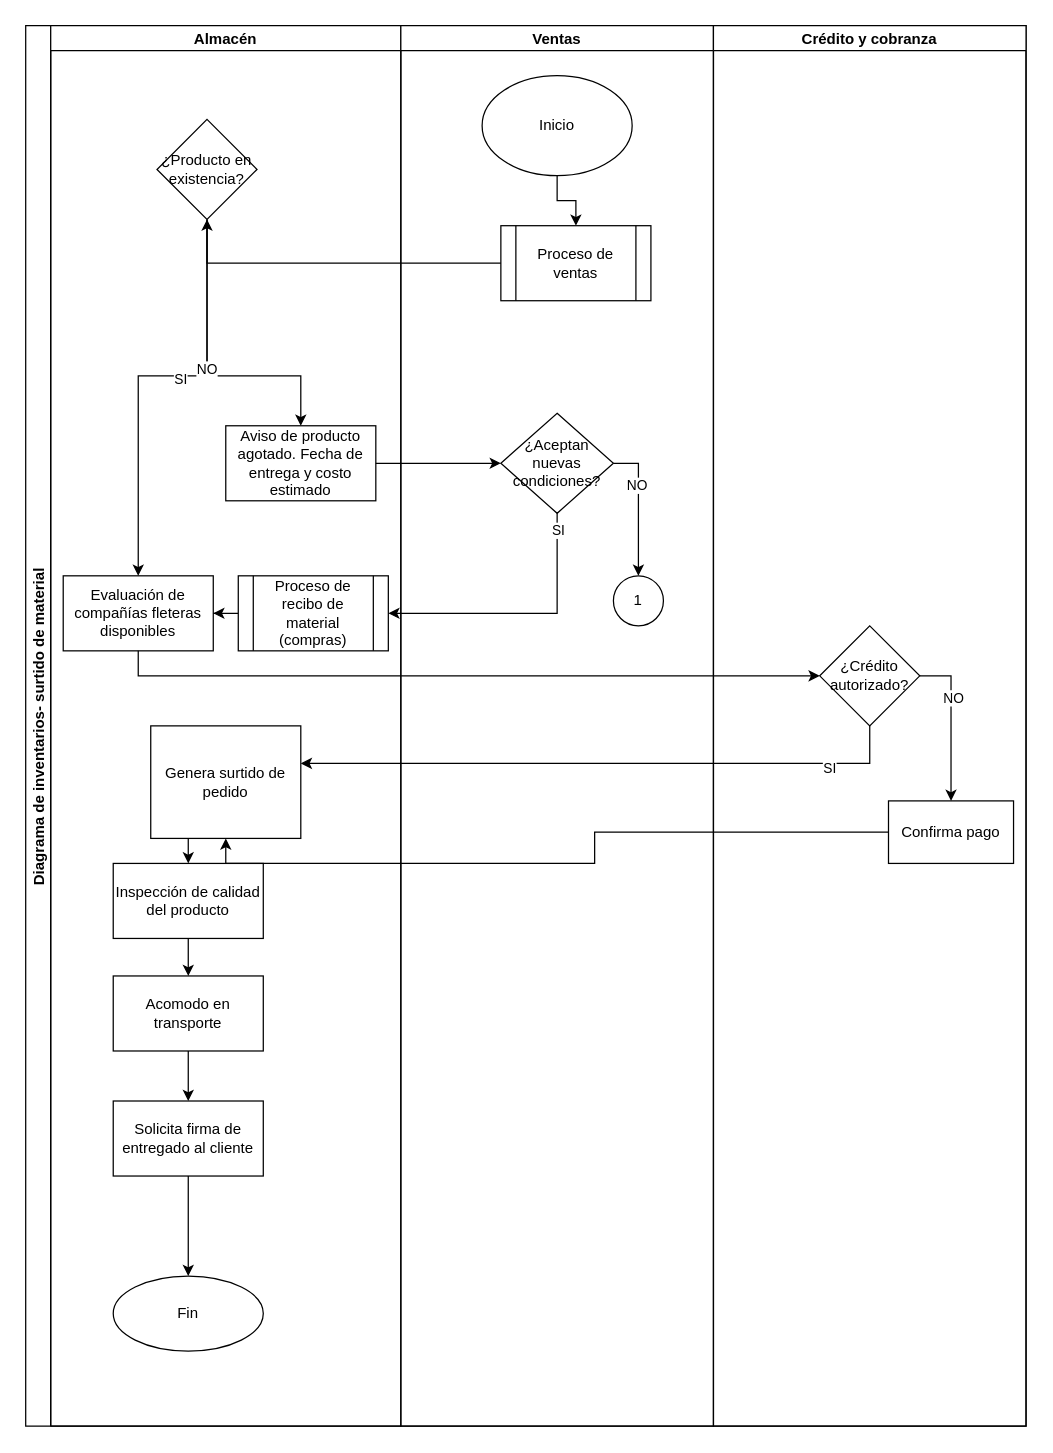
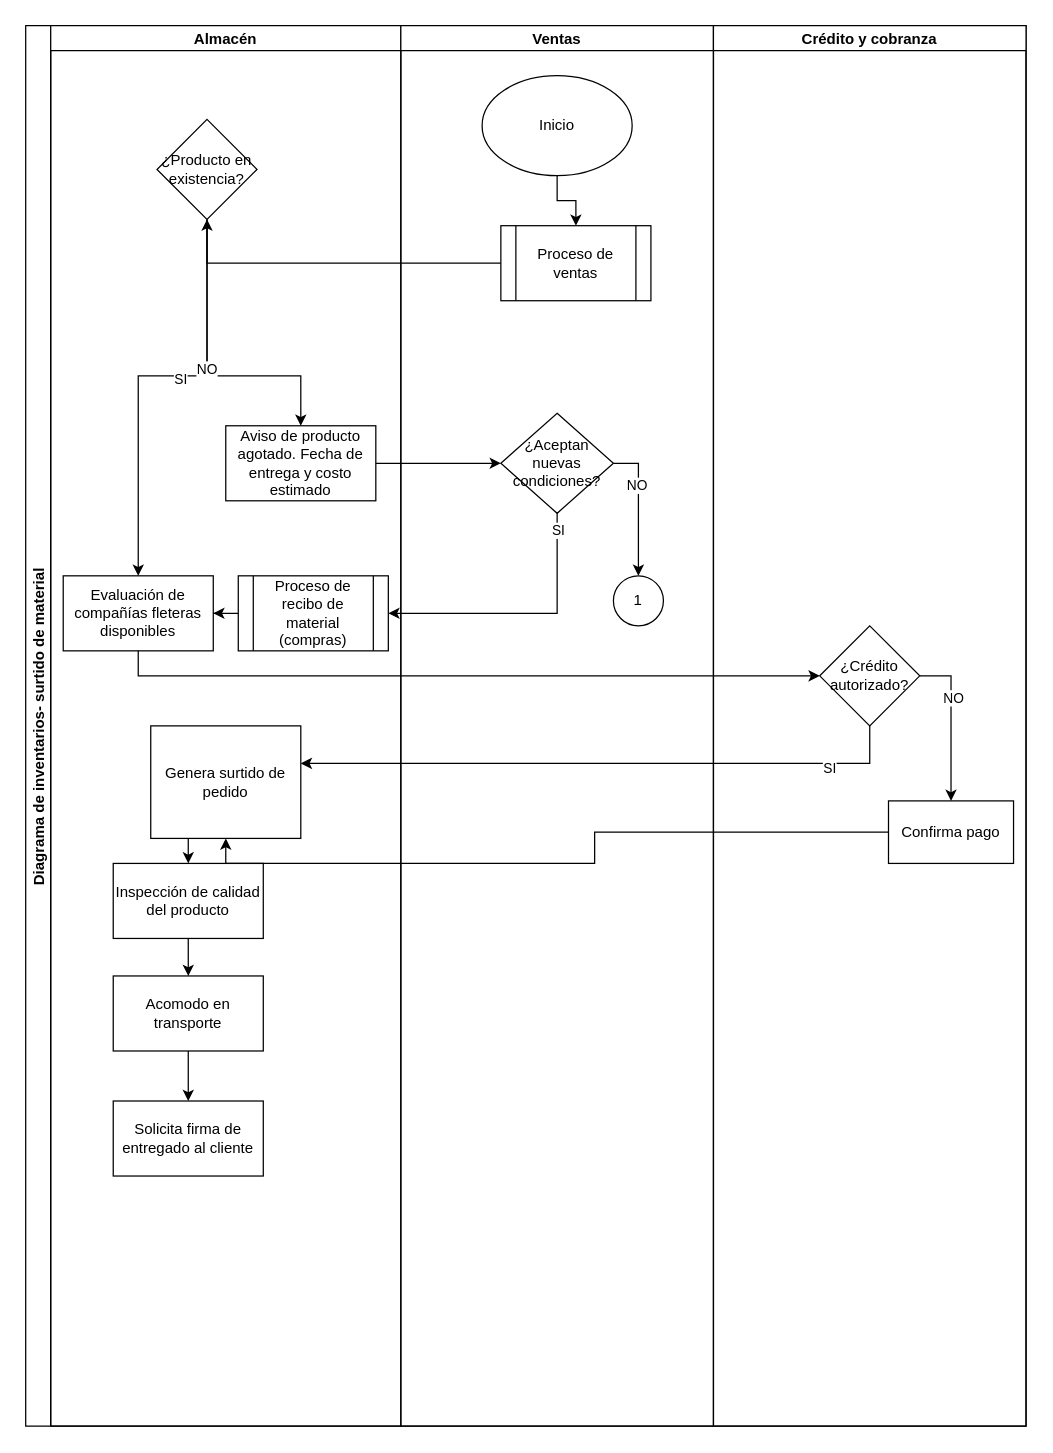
  <mxCell id="0" />
  <mxCell id="1" parent="0" />
  <mxCell id="2" value="Diagrama de inventarios- surtido de material" style="swimlane;childLayout=stackLayout;resizeParent=1;resizeParentMax=0;startSize=20;horizontal=0;horizontalStack=1;" vertex="1" parent="1"><mxGeometry x="20" y="20" width="800" height="1120" as="geometry" /></mxCell>
  <mxCell id="3" value="Almacén" style="swimlane;startSize=20;" vertex="1" parent="2"><mxGeometry x="20" width="280" height="1120" as="geometry" /></mxCell>
  <mxCell id="4" value="¿Producto en existencia?" style="rhombus;whiteSpace=wrap;html=1;" vertex="1" parent="3"><mxGeometry x="85" y="75" width="80" height="80" as="geometry" /></mxCell>
  <mxCell id="5" value="Evaluación de compañías fleteras disponibles" style="whiteSpace=wrap;html=1;" vertex="1" parent="3"><mxGeometry x="10" y="440" width="120" height="60" as="geometry" /></mxCell>
  <mxCell id="6" value="" style="edgeStyle=orthogonalEdgeStyle;rounded=0;orthogonalLoop=1;jettySize=auto;html=1;entryX=0.5;entryY=0;entryDx=0;entryDy=0;" edge="1" parent="3" source="4" target="5"><mxGeometry relative="1" as="geometry"><Array as="points"><mxPoint x="125" y="280" /><mxPoint x="70" y="280" /></Array></mxGeometry></mxCell>
  <mxCell id="7" value="SI" style="edgeLabel;html=1;align=center;verticalAlign=middle;resizable=0;points=[];" vertex="1" connectable="0" parent="6"><mxGeometry x="-0.137" y="2" relative="1" as="geometry"><mxPoint as="offset" /></mxGeometry></mxCell>
  <mxCell id="8" value="Aviso de producto agotado. Fecha de entrega y costo estimado" style="whiteSpace=wrap;html=1;" vertex="1" parent="3"><mxGeometry x="140" y="320" width="120" height="60" as="geometry" /></mxCell>
  <mxCell id="9" value="NO" style="edgeStyle=orthogonalEdgeStyle;rounded=0;orthogonalLoop=1;jettySize=auto;html=1;" edge="1" parent="3" source="4" target="8"><mxGeometry relative="1" as="geometry"><Array as="points"><mxPoint x="125" y="280" /><mxPoint x="200" y="280" /></Array></mxGeometry></mxCell>
  <mxCell id="10" value="" style="edgeStyle=orthogonalEdgeStyle;rounded=0;orthogonalLoop=1;jettySize=auto;html=1;" edge="1" parent="3" source="11" target="5"><mxGeometry relative="1" as="geometry" /></mxCell>
  <mxCell id="11" value="Proceso de recibo de material (compras)" style="shape=process;whiteSpace=wrap;html=1;backgroundOutline=1;" vertex="1" parent="3"><mxGeometry x="150" y="440" width="120" height="60" as="geometry" /></mxCell>
  <mxCell id="12" style="edgeStyle=orthogonalEdgeStyle;rounded=0;orthogonalLoop=1;jettySize=auto;html=1;entryX=0.5;entryY=0;entryDx=0;entryDy=0;" edge="1" parent="3" source="13" target="14"><mxGeometry relative="1" as="geometry"><Array as="points"><mxPoint x="110" y="630" /><mxPoint x="110" y="630" /></Array></mxGeometry></mxCell>
  <mxCell id="13" value="Genera surtido de pedido" style="whiteSpace=wrap;html=1;" vertex="1" parent="3"><mxGeometry x="80" y="560" width="120" height="90" as="geometry" /></mxCell>
  <mxCell id="14" value="Inspección de calidad del producto" style="rounded=0;whiteSpace=wrap;html=1;" vertex="1" parent="3"><mxGeometry x="50" y="670" width="120" height="60" as="geometry" /></mxCell>
  <mxCell id="15" value="Acomodo en transporte" style="whiteSpace=wrap;html=1;rounded=0;" vertex="1" parent="3"><mxGeometry x="50" y="760" width="120" height="60" as="geometry" /></mxCell>
  <mxCell id="16" value="" style="edgeStyle=orthogonalEdgeStyle;rounded=0;orthogonalLoop=1;jettySize=auto;html=1;" edge="1" parent="3" source="14" target="15"><mxGeometry relative="1" as="geometry" /></mxCell>
  <mxCell id="17" value="Solicita firma de entregado al cliente" style="whiteSpace=wrap;html=1;rounded=0;" vertex="1" parent="3"><mxGeometry x="50" y="860" width="120" height="60" as="geometry" /></mxCell>
  <mxCell id="18" value="" style="edgeStyle=orthogonalEdgeStyle;rounded=0;orthogonalLoop=1;jettySize=auto;html=1;" edge="1" parent="3" source="15" target="17"><mxGeometry relative="1" as="geometry" /></mxCell>
  <mxCell id="19" value="Ventas" style="swimlane;startSize=20;aspect=fixed;" vertex="1" parent="2"><mxGeometry x="300" width="250" height="1120" as="geometry" /></mxCell>
  <mxCell id="20" value="" style="edgeStyle=orthogonalEdgeStyle;rounded=0;orthogonalLoop=1;jettySize=auto;html=1;" edge="1" parent="19" source="21" target="22"><mxGeometry relative="1" as="geometry" /></mxCell>
  <mxCell id="21" value="Inicio" style="ellipse;whiteSpace=wrap;html=1;" vertex="1" parent="19"><mxGeometry x="65" y="40" width="120" height="80" as="geometry" /></mxCell>
  <mxCell id="22" value="Proceso de ventas" style="shape=process;whiteSpace=wrap;html=1;backgroundOutline=1;" vertex="1" parent="19"><mxGeometry x="80" y="160" width="120" height="60" as="geometry" /></mxCell>
  <mxCell id="23" style="edgeStyle=orthogonalEdgeStyle;rounded=0;orthogonalLoop=1;jettySize=auto;html=1;exitX=1;exitY=0.5;exitDx=0;exitDy=0;" edge="1" parent="19" source="25" target="26"><mxGeometry relative="1" as="geometry" /></mxCell>
  <mxCell id="24" value="NO" style="edgeLabel;html=1;align=center;verticalAlign=middle;resizable=0;points=[];" vertex="1" connectable="0" parent="23"><mxGeometry x="-0.32" y="-2" relative="1" as="geometry"><mxPoint as="offset" /></mxGeometry></mxCell>
  <mxCell id="25" value="¿Aceptan nuevas condiciones?" style="rhombus;whiteSpace=wrap;html=1;" vertex="1" parent="19"><mxGeometry x="80" y="310" width="90" height="80" as="geometry" /></mxCell>
  <mxCell id="26" value="1" style="ellipse;whiteSpace=wrap;html=1;aspect=fixed;" vertex="1" parent="19"><mxGeometry x="170" y="440" width="40" height="40" as="geometry" /></mxCell>
  <mxCell id="27" value="Crédito y cobranza" style="swimlane;startSize=20;" vertex="1" parent="2"><mxGeometry x="550" width="250" height="1120" as="geometry" /></mxCell>
  <mxCell id="28" value="¿Crédito autorizado?" style="rhombus;whiteSpace=wrap;html=1;" vertex="1" parent="27"><mxGeometry x="85" y="480" width="80" height="80" as="geometry" /></mxCell>
  <mxCell id="29" value="Confirma pago" style="whiteSpace=wrap;html=1;" vertex="1" parent="27"><mxGeometry x="140" y="620" width="100" height="50" as="geometry" /></mxCell>
  <mxCell id="30" value="" style="edgeStyle=orthogonalEdgeStyle;rounded=0;orthogonalLoop=1;jettySize=auto;html=1;exitX=1;exitY=0.5;exitDx=0;exitDy=0;" edge="1" parent="27" source="28" target="29"><mxGeometry relative="1" as="geometry" /></mxCell>
  <mxCell id="31" value="NO" style="edgeLabel;html=1;align=center;verticalAlign=middle;resizable=0;points=[];" vertex="1" connectable="0" parent="30"><mxGeometry x="-0.331" y="1" relative="1" as="geometry"><mxPoint as="offset" /></mxGeometry></mxCell>
  <mxCell id="32" value="" style="edgeStyle=orthogonalEdgeStyle;rounded=0;orthogonalLoop=1;jettySize=auto;html=1;" edge="1" parent="2" source="22" target="4"><mxGeometry relative="1" as="geometry" /></mxCell>
  <mxCell id="33" value="" style="edgeStyle=orthogonalEdgeStyle;rounded=0;orthogonalLoop=1;jettySize=auto;html=1;" edge="1" parent="2" source="8" target="25"><mxGeometry relative="1" as="geometry" /></mxCell>
  <mxCell id="34" value="" style="edgeStyle=orthogonalEdgeStyle;rounded=0;orthogonalLoop=1;jettySize=auto;html=1;" edge="1" parent="2" source="25" target="11"><mxGeometry relative="1" as="geometry"><Array as="points"><mxPoint x="425" y="470" /></Array></mxGeometry></mxCell>
  <mxCell id="35" value="SI" style="edgeLabel;html=1;align=center;verticalAlign=middle;resizable=0;points=[];" vertex="1" connectable="0" parent="34"><mxGeometry x="-0.877" relative="1" as="geometry"><mxPoint as="offset" /></mxGeometry></mxCell>
  <mxCell id="36" value="" style="edgeStyle=orthogonalEdgeStyle;rounded=0;orthogonalLoop=1;jettySize=auto;html=1;" edge="1" parent="2" source="5" target="28"><mxGeometry relative="1" as="geometry"><Array as="points"><mxPoint x="90" y="520" /><mxPoint x="675" y="520" /></Array></mxGeometry></mxCell>
  <mxCell id="37" value="" style="edgeStyle=orthogonalEdgeStyle;rounded=0;orthogonalLoop=1;jettySize=auto;html=1;" edge="1" parent="2" source="28" target="13"><mxGeometry relative="1" as="geometry"><Array as="points"><mxPoint x="675" y="590" /></Array></mxGeometry></mxCell>
  <mxCell id="38" value="SI" style="edgeLabel;html=1;align=center;verticalAlign=middle;resizable=0;points=[];" vertex="1" connectable="0" parent="37"><mxGeometry x="-0.742" y="3" relative="1" as="geometry"><mxPoint as="offset" /></mxGeometry></mxCell>
  <mxCell id="39" style="edgeStyle=orthogonalEdgeStyle;rounded=0;orthogonalLoop=1;jettySize=auto;html=1;entryX=0.5;entryY=1;entryDx=0;entryDy=0;" edge="1" parent="2" source="29" target="13"><mxGeometry relative="1" as="geometry" /></mxCell>
- <mxCell id="40" value="Fin" style="ellipse;whiteSpace=wrap;html=1;rounded=0;" vertex="1" parent="1"><mxGeometry x="90" y="1020" width="120" height="60" as="geometry" /></mxCell>
- <mxCell id="41" value="" style="edgeStyle=orthogonalEdgeStyle;rounded=0;orthogonalLoop=1;jettySize=auto;html=1;" edge="1" parent="1" source="17" target="40"><mxGeometry relative="1" as="geometry" /></mxCell>
